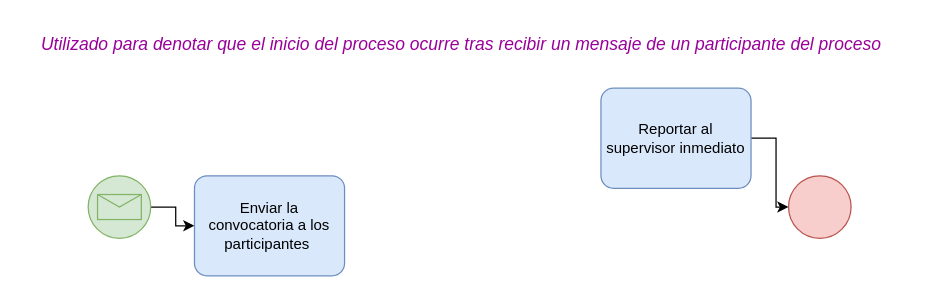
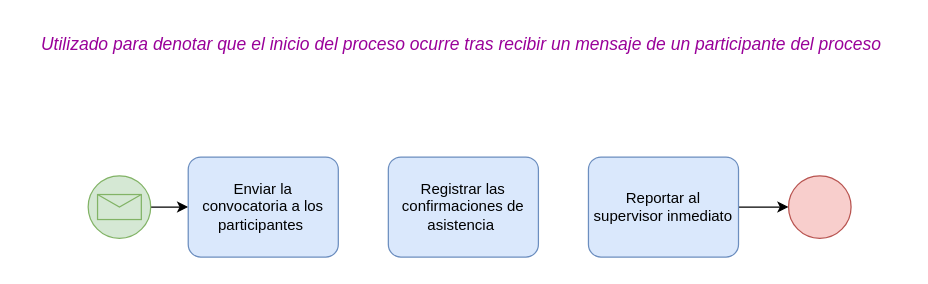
  <mxCell id="0" />
  <mxCell id="1" parent="0" />
  <mxCell id="2" style="edgeStyle=orthogonalEdgeStyle;rounded=0;orthogonalLoop=1;jettySize=auto;html=1;" parent="1" source="3" target="4" edge="1"><mxGeometry relative="1" as="geometry" /></mxCell>
  <mxCell id="3" value="" style="points=[[0.145,0.145,0],[0.5,0,0],[0.855,0.145,0],[1,0.5,0],[0.855,0.855,0],[0.5,1,0],[0.145,0.855,0],[0,0.5,0]];shape=mxgraph.bpmn.event;html=1;verticalLabelPosition=bottom;labelBackgroundColor=#ffffff;verticalAlign=top;align=center;perimeter=ellipsePerimeter;outlineConnect=0;aspect=fixed;outline=standard;symbol=message;fillColor=#d5e8d4;strokeColor=#82b366;" parent="1" vertex="1"><mxGeometry x="70" y="140" width="50" height="50" as="geometry" /></mxCell>
- <mxCell id="4" value="Enviar la convocatoria a los participantes&amp;nbsp;" style="points=[[0.25,0,0],[0.5,0,0],[0.75,0,0],[1,0.25,0],[1,0.5,0],[1,0.75,0],[0.75,1,0],[0.5,1,0],[0.25,1,0],[0,0.75,0],[0,0.5,0],[0,0.25,0]];shape=mxgraph.bpmn.task;whiteSpace=wrap;rectStyle=rounded;size=10;html=1;taskMarker=abstract;fillColor=#dae8fc;strokeColor=#6c8ebf;" parent="1" vertex="1"><mxGeometry x="155" y="140" width="120" height="80" as="geometry" /></mxCell>
+ <mxCell id="4" value="Enviar la convocatoria a los participantes&amp;nbsp;" style="points=[[0.25,0,0],[0.5,0,0],[0.75,0,0],[1,0.25,0],[1,0.5,0],[1,0.75,0],[0.75,1,0],[0.5,1,0],[0.25,1,0],[0,0.75,0],[0,0.5,0],[0,0.25,0]];shape=mxgraph.bpmn.task;whiteSpace=wrap;rectStyle=rounded;size=10;html=1;taskMarker=abstract;fillColor=#dae8fc;strokeColor=#6c8ebf;" parent="1" vertex="1"><mxGeometry x="150" y="125" width="120" height="80" as="geometry" /></mxCell>
+ <mxCell id="5" value="Registrar las confirmaciones de asistencia&amp;nbsp;" style="points=[[0.25,0,0],[0.5,0,0],[0.75,0,0],[1,0.25,0],[1,0.5,0],[1,0.75,0],[0.75,1,0],[0.5,1,0],[0.25,1,0],[0,0.75,0],[0,0.5,0],[0,0.25,0]];shape=mxgraph.bpmn.task;whiteSpace=wrap;rectStyle=rounded;size=10;html=1;taskMarker=abstract;fillColor=#dae8fc;strokeColor=#6c8ebf;" parent="1" vertex="1"><mxGeometry x="310" y="125" width="120" height="80" as="geometry" /></mxCell>
  <mxCell id="6" style="edgeStyle=orthogonalEdgeStyle;rounded=0;orthogonalLoop=1;jettySize=auto;html=1;entryX=0;entryY=0.5;entryDx=0;entryDy=0;entryPerimeter=0;" parent="1" source="7" target="8" edge="1"><mxGeometry relative="1" as="geometry" /></mxCell>
- <mxCell id="7" value="Reportar al supervisor inmediato" style="points=[[0.25,0,0],[0.5,0,0],[0.75,0,0],[1,0.25,0],[1,0.5,0],[1,0.75,0],[0.75,1,0],[0.5,1,0],[0.25,1,0],[0,0.75,0],[0,0.5,0],[0,0.25,0]];shape=mxgraph.bpmn.task;whiteSpace=wrap;rectStyle=rounded;size=10;html=1;taskMarker=abstract;fillColor=#dae8fc;strokeColor=#6c8ebf;" parent="1" vertex="1"><mxGeometry x="480" y="70" width="120" height="80" as="geometry" /></mxCell>
+ <mxCell id="7" value="Reportar al supervisor inmediato" style="points=[[0.25,0,0],[0.5,0,0],[0.75,0,0],[1,0.25,0],[1,0.5,0],[1,0.75,0],[0.75,1,0],[0.5,1,0],[0.25,1,0],[0,0.75,0],[0,0.5,0],[0,0.25,0]];shape=mxgraph.bpmn.task;whiteSpace=wrap;rectStyle=rounded;size=10;html=1;taskMarker=abstract;fillColor=#dae8fc;strokeColor=#6c8ebf;" parent="1" vertex="1"><mxGeometry x="470" y="125" width="120" height="80" as="geometry" /></mxCell>
  <mxCell id="8" value="" style="points=[[0.145,0.145,0],[0.5,0,0],[0.855,0.145,0],[1,0.5,0],[0.855,0.855,0],[0.5,1,0],[0.145,0.855,0],[0,0.5,0]];shape=mxgraph.bpmn.event;html=1;verticalLabelPosition=bottom;labelBackgroundColor=#ffffff;verticalAlign=top;align=center;perimeter=ellipsePerimeter;outlineConnect=0;aspect=fixed;outline=standard;symbol=general;fillColor=#f8cecc;strokeColor=#b85450;" parent="1" vertex="1"><mxGeometry x="630" y="140" width="50" height="50" as="geometry" /></mxCell>
  <mxCell id="9" value="&lt;i&gt;&lt;font color=&quot;#990099&quot; style=&quot;font-size: 14px;&quot;&gt;Utilizado para denotar que el inicio del proceso ocurre tras recibir un mensaje de un participante del proceso&amp;nbsp;&lt;/font&gt;&lt;/i&gt;" style="text;html=1;align=center;verticalAlign=middle;resizable=0;points=[];autosize=1;strokeColor=none;fillColor=none;" vertex="1" parent="1"><mxGeometry x="20" y="20" width="700" height="30" as="geometry" /></mxCell>
